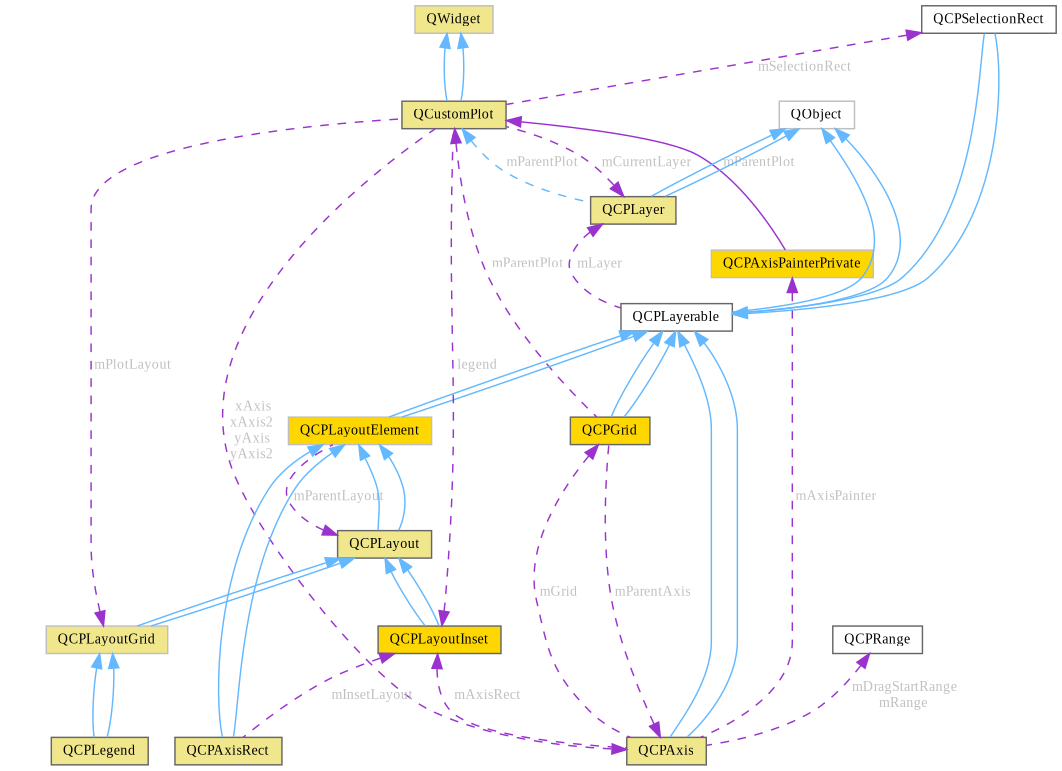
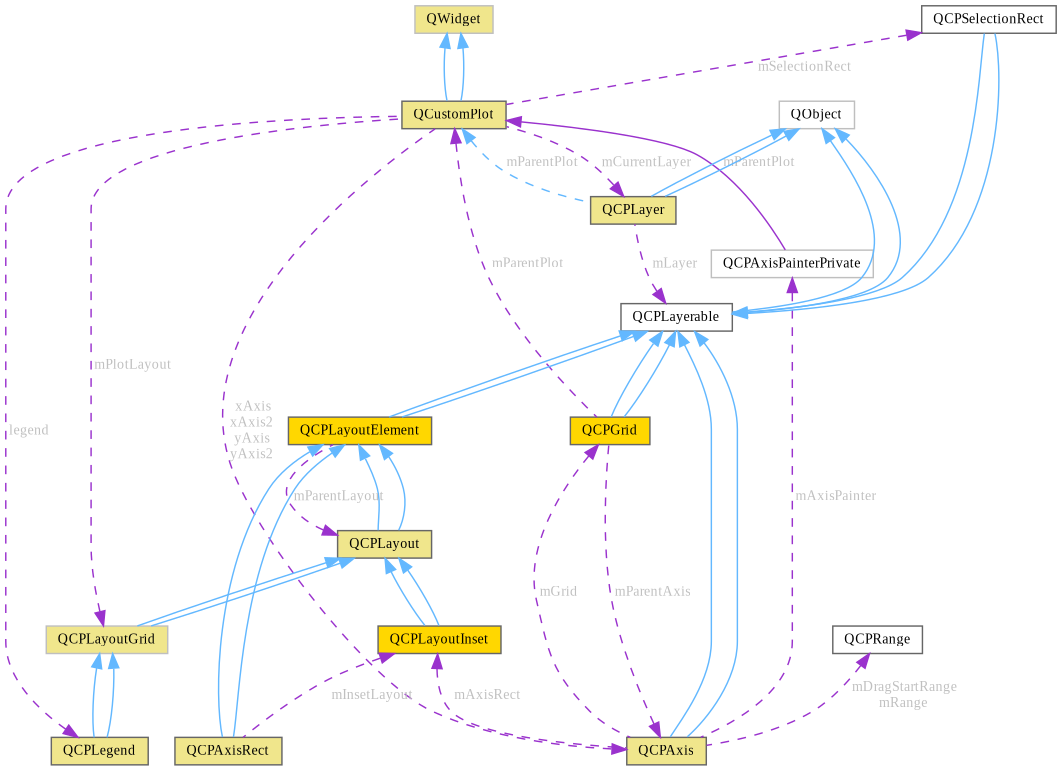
  digraph {
    fontname="Liberation Serif"
    node [color=gray40 fillcolor=khaki fontname="Liberation Serif" fontsize=10 shape=box style=filled]
    edge [color=steelblue1 dir=back fontname="Liberation Serif" fontsize=10 labelfontname=Helvetica labelfontsize=10 style=solid]
    n1 [fillcolor=white fontcolor=black height=0.2 label=QCPSelectionRect width=0.4]
    n2 [height=0.2 label=QCustomPlot width=0.4]
    n3 [fillcolor=gold height=0.2 label=QCPGrid width=0.4]
    n4 [height=0.2 label=QCPLayer width=0.4]
-   n5 [color=grey75 fillcolor=gold height=0.2 label=QCPAxisPainterPrivate width=0.4]
+   n5 [color=grey75 fillcolor=white height=0.2 label=QCPAxisPainterPrivate width=0.4]
    n6 [fillcolor=white height=0.2 label=QCPLayerable width=0.4]
    n7 [height=0.2 label=QCPAxis width=0.4]
-   n8 [color=grey75 fillcolor=gold height=0.2 label=QCPLayoutElement width=0.4]
+   n8 [fillcolor=gold height=0.2 label=QCPLayoutElement width=0.4]
    n9 [height=0.2 label=QCPAxisRect width=0.4]
    n10 [height=0.2 label=QCPLayout width=0.4]
    n11 [color=grey75 fillcolor=white height=0.2 label=QObject width=0.4]
    n12 [color=grey75 height=0.2 label=QWidget width=0.4]
    n13 [fillcolor=gold height=0.2 label=QCPLayoutInset width=0.4]
    n14 [color=grey75 height=0.2 label=QCPLayoutGrid width=0.4]
    n15 [height=0.2 label=QCPLegend width=0.4]
    n16 [fillcolor=white height=0.2 label=QCPRange width=0.4]
    n1 -> n2 [color=darkorchid3 fontcolor=grey label=" mSelectionRect" style=dashed]
    n2 -> n3 [color=darkorchid3 fontcolor=grey label=" mParentPlot" style=dashed]
    n2 -> n4 [fontcolor=grey label=" mParentPlot" style=dashed]
    n2 -> n5 [color=darkorchid3 fontcolor=grey label=" mParentPlot"]
    n3 -> n7 [color=darkorchid3 fontcolor=grey label=" mGrid" style=dashed]
    n4 -> n2 [color=darkorchid3 fontcolor=grey label=" mCurrentLayer" style=dashed]
-   n4 -> n6 [color=darkorchid3 fontcolor=grey label=" mLayer" style=dashed]
+   n6 -> n4 [color=darkorchid3 fontcolor=grey label=" mLayer" style=dashed]
    n5 -> n7 [color=darkorchid3 fontcolor=grey label=" mAxisPainter" style=dashed]
    n6 -> n1
    n6 -> n1
    n6 -> n3
    n6 -> n3
    n6 -> n7
    n6 -> n7
    n6 -> n8
    n6 -> n8
    n7 -> n2 [color=darkorchid3 fontcolor=grey label=" xAxis\nxAxis2\nyAxis\nyAxis2" style=dashed]
    n7 -> n3 [color=darkorchid3 fontcolor=grey label=" mParentAxis" style=dashed]
    n8 -> n9
    n8 -> n9
    n8 -> n10
    n8 -> n10
    n10 -> n8 [color=darkorchid3 fontcolor=grey label=" mParentLayout" style=dashed]
    n10 -> n13
    n10 -> n13
    n10 -> n14
    n10 -> n14
    n11 -> n4
    n11 -> n4
    n11 -> n6
    n11 -> n6
    n12 -> n2
    n12 -> n2
    n13 -> n7 [color=darkorchid3 fontcolor=grey label=" mAxisRect" style=dashed]
    n13 -> n9 [color=darkorchid3 fontcolor=grey label=" mInsetLayout" style=dashed]
    n14 -> n2 [color=darkorchid3 fontcolor=grey label=" mPlotLayout" style=dashed]
    n14 -> n15
    n14 -> n15
-   n13 -> n2 [color=darkorchid3 fontcolor=grey label=" legend" style=dashed]
+   n15 -> n2 [color=darkorchid3 fontcolor=grey label=" legend" style=dashed]
    n16 -> n7 [color=darkorchid3 fontcolor=grey label=" mDragStartRange\nmRange" style=dashed]
  }
